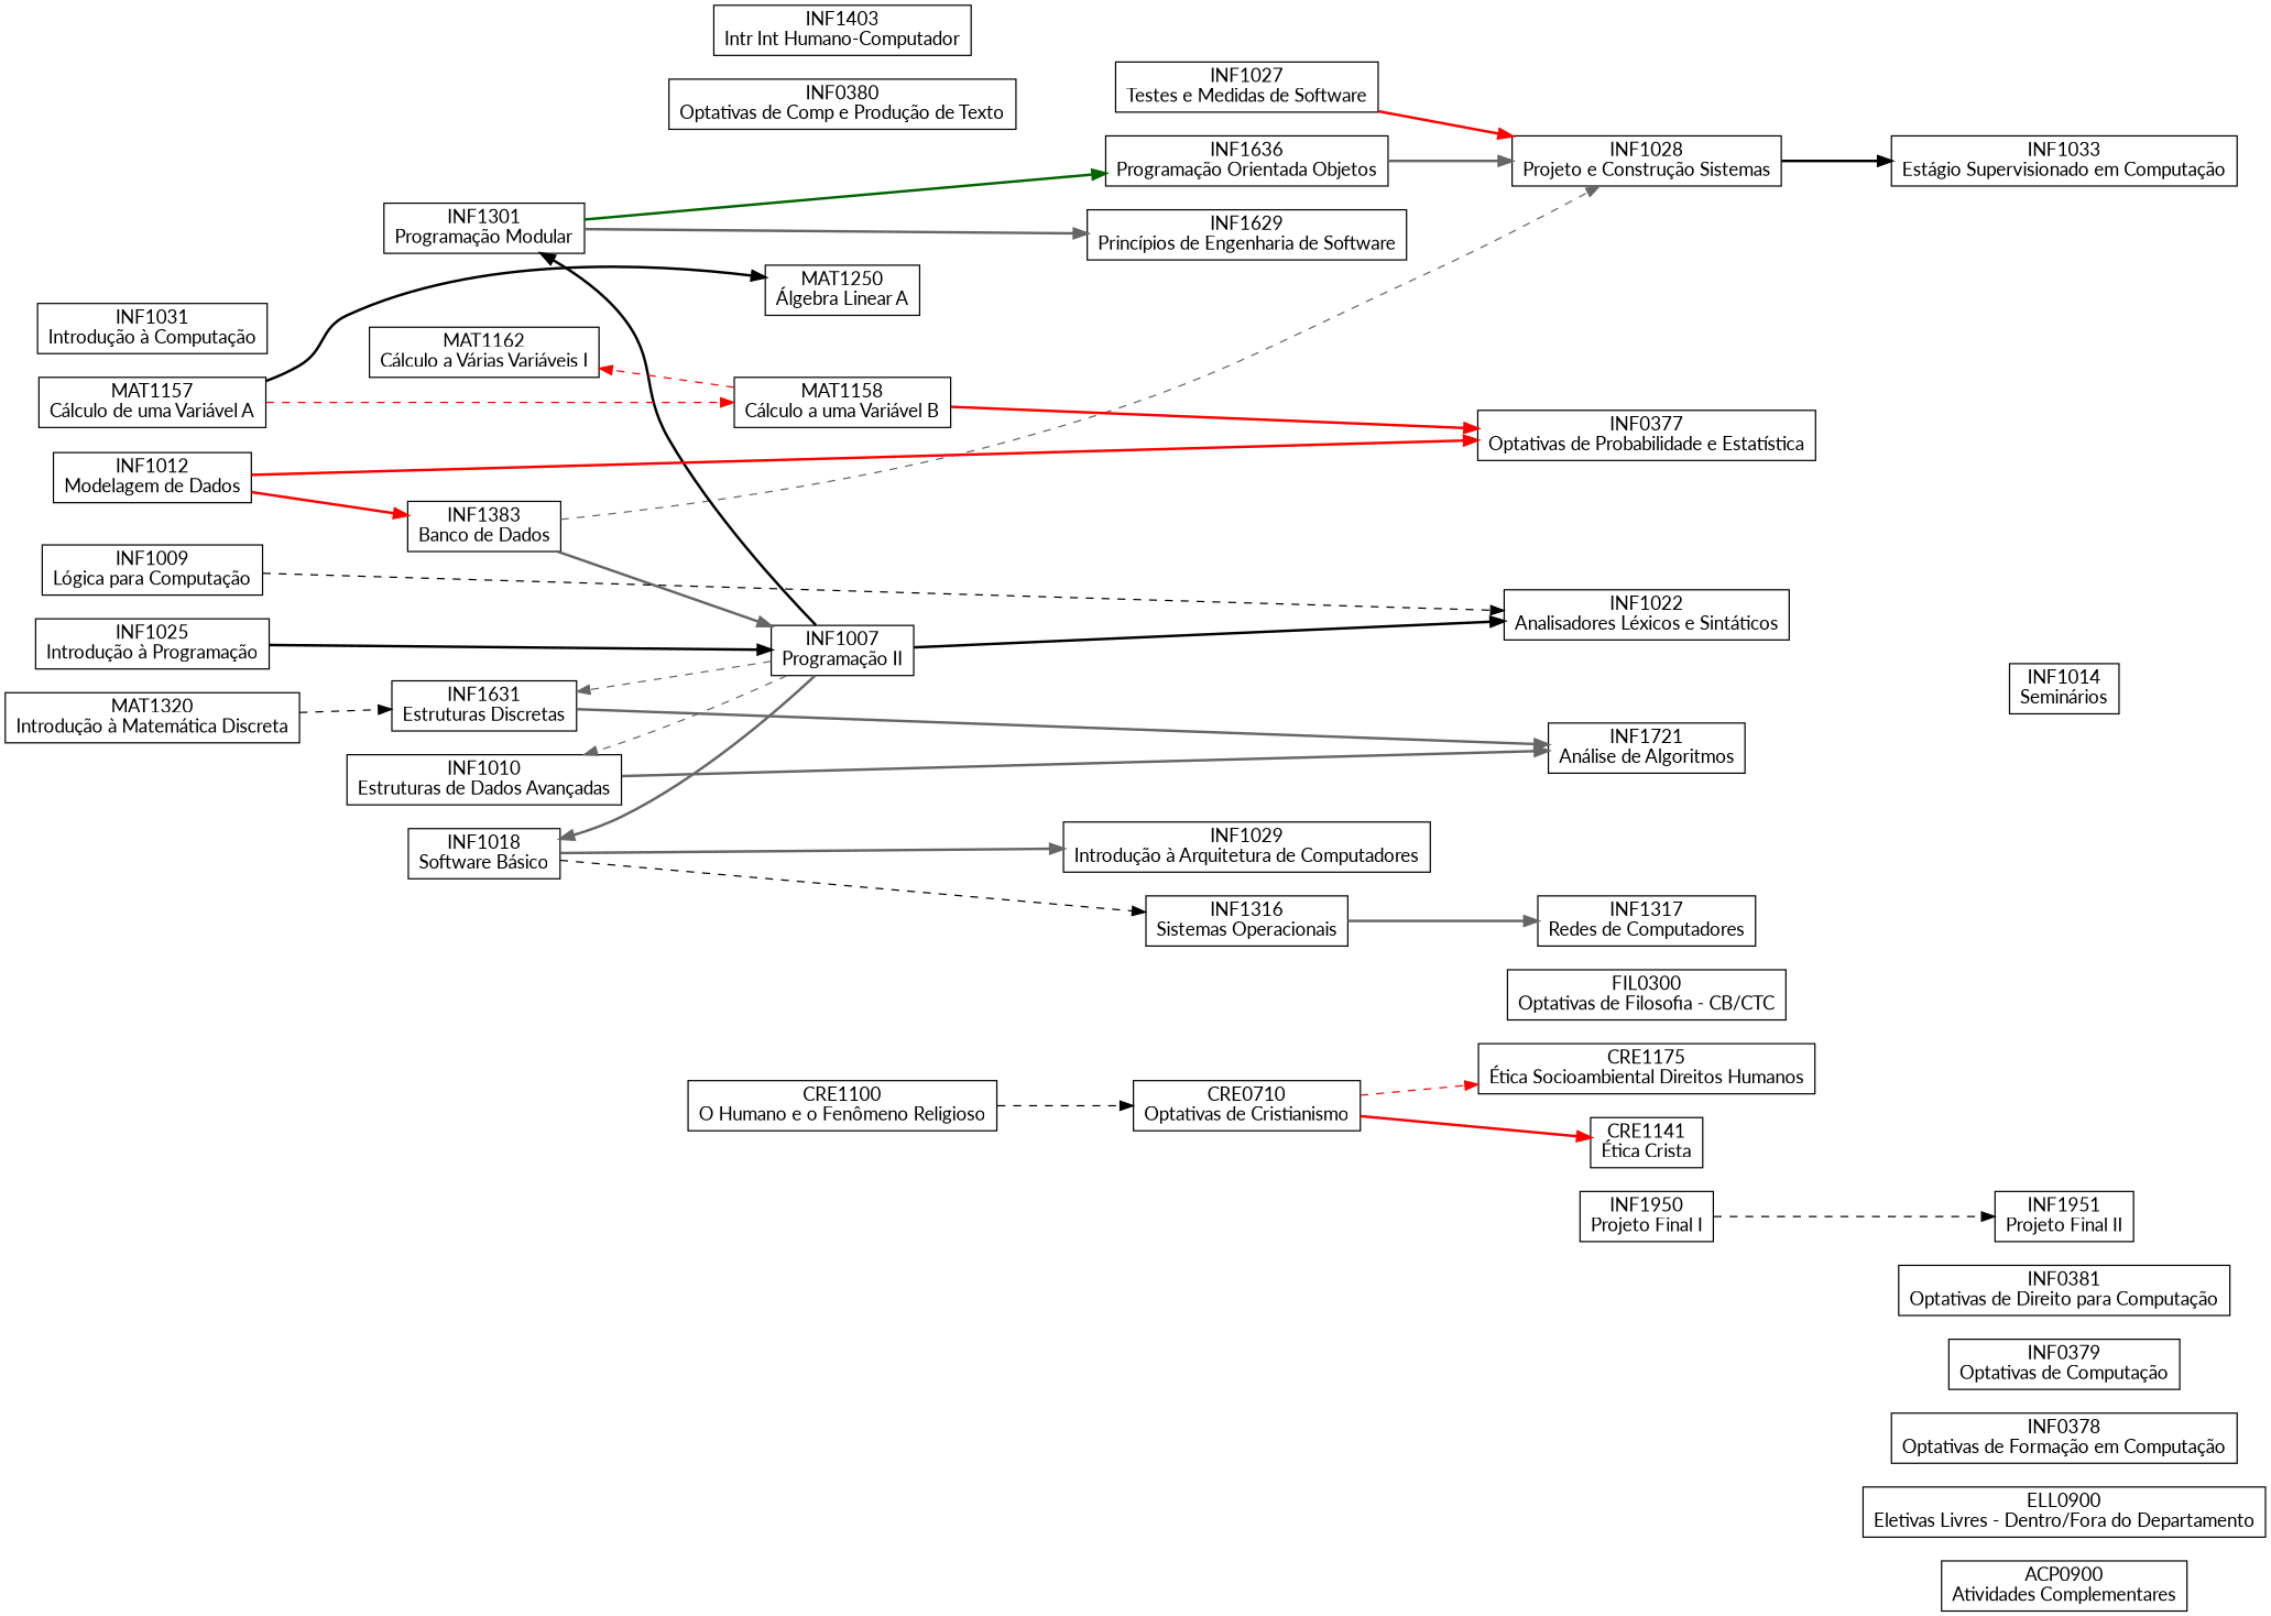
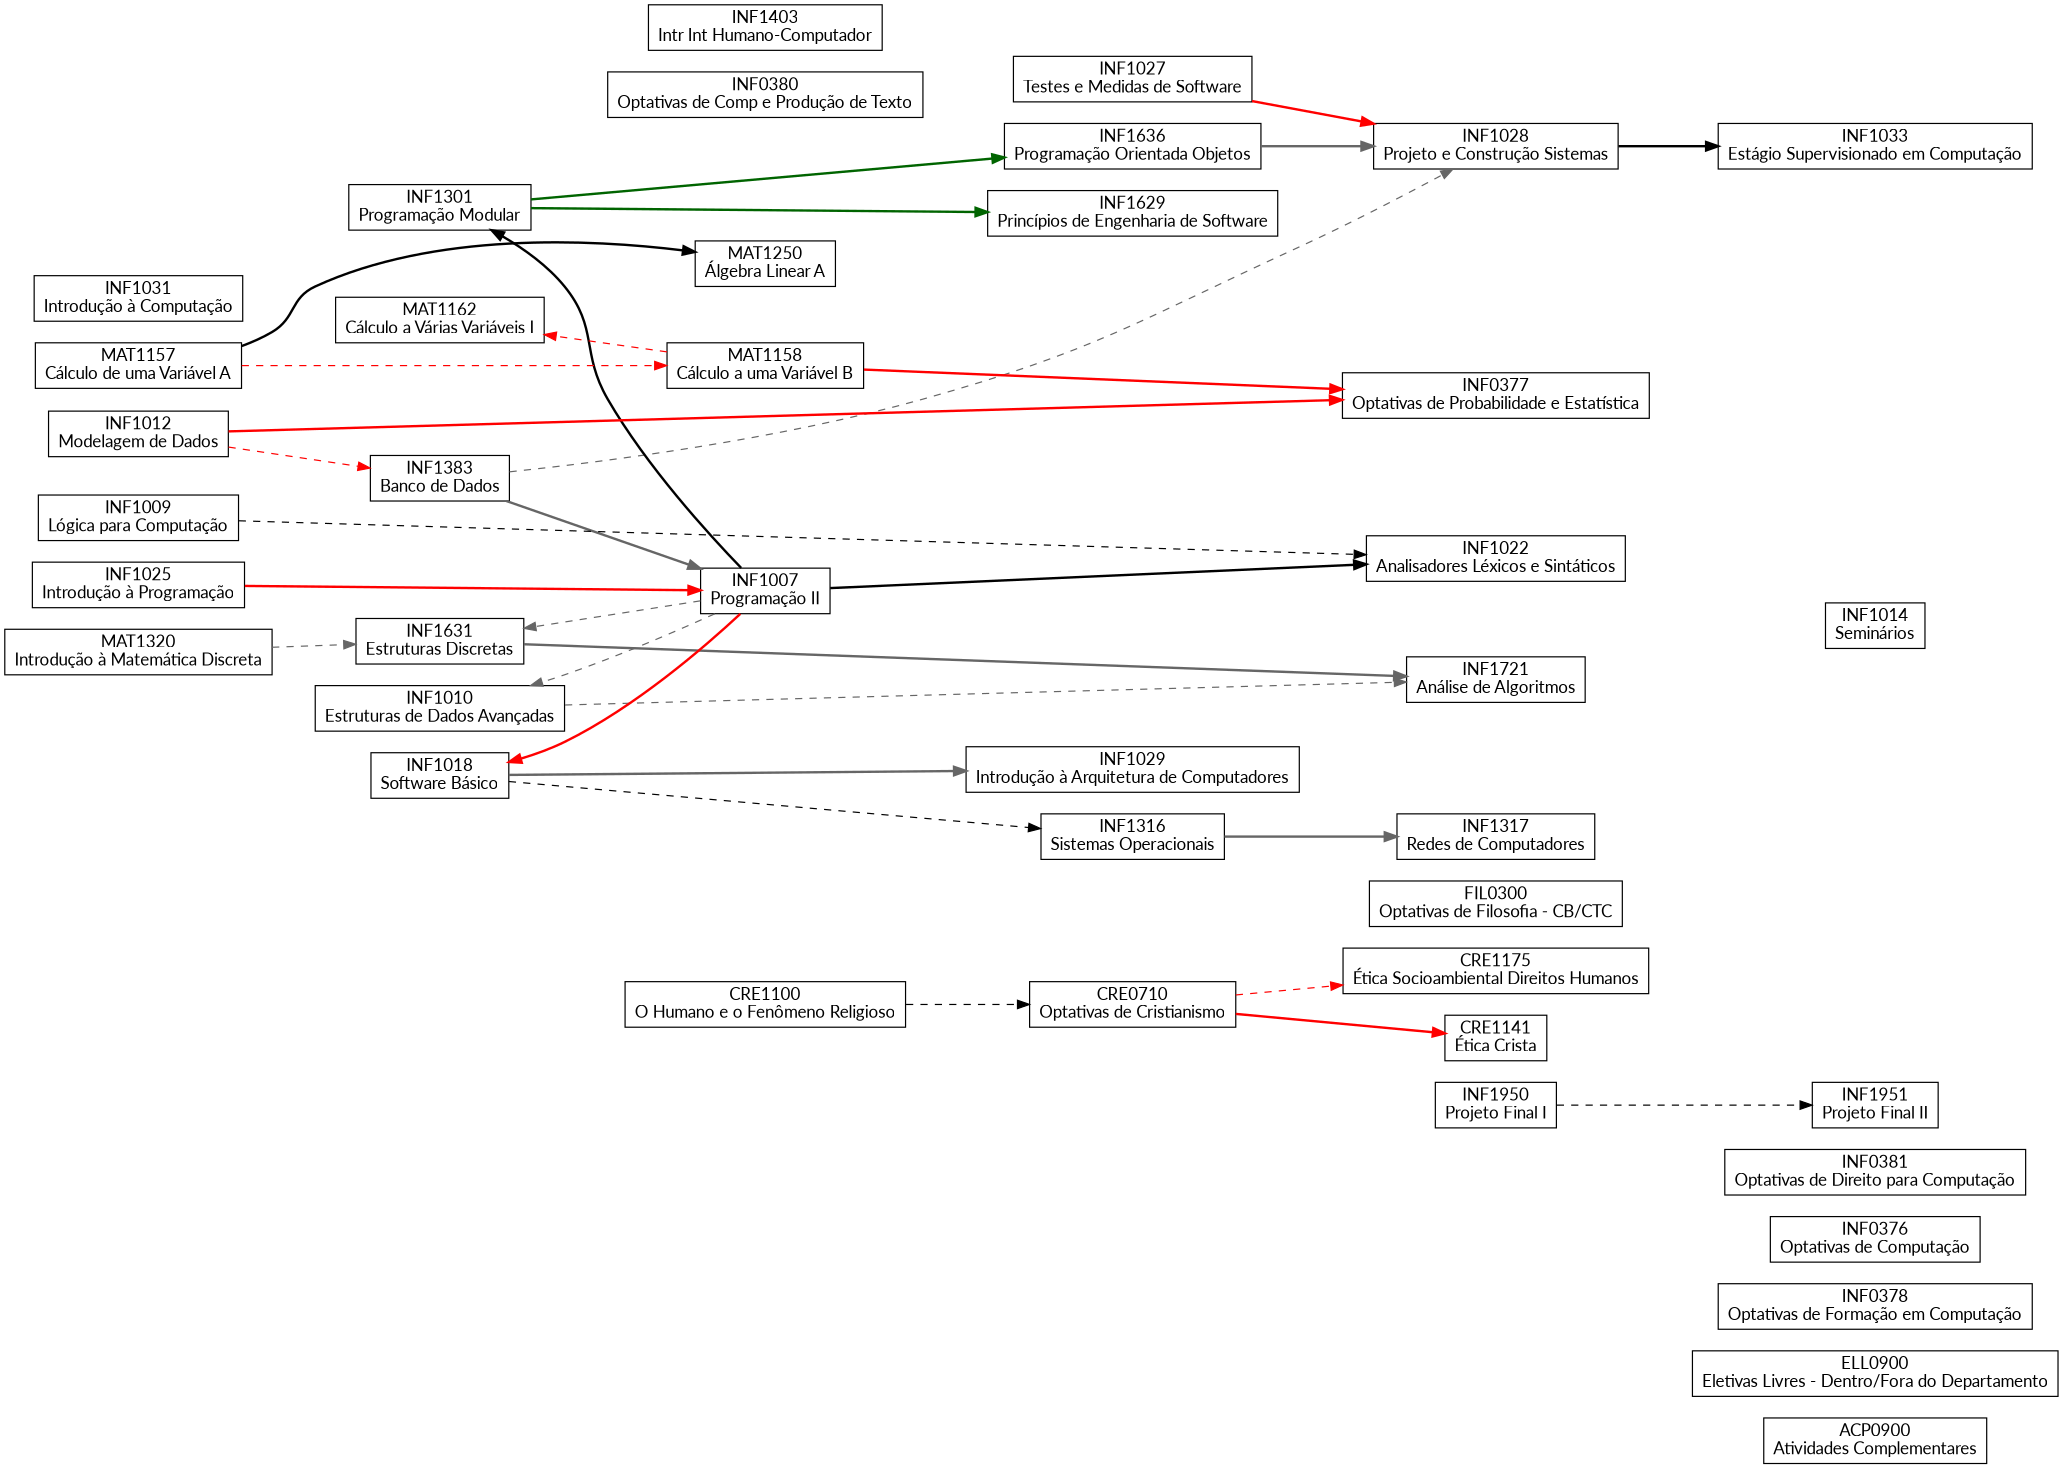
  digraph {
    fontname=Lato
    rankdir=LR
    node [fontname=Lato shape=box]
    edge [color=black fontname=Lato style=bold]
    n1 [label="ACP0900\nAtividades Complementares"]
    n2 [label="ELL0900\nEletivas Livres - Dentro/Fora do Departamento"]
    n3 [label="INF0378\nOptativas de Formação em Computação"]
-   n4 [label="INF0379\nOptativas de Computação"]
+   n4 [label="INF0376\nOptativas de Computação"]
    n5 [label="INF0381\nOptativas de Direito para Computação"]
    n6 [label="INF1951\nProjeto Final II"]
    n7 [label="CRE1175\nÉtica Socioambiental Direitos Humanos"]
    n8 [label="FIL0300\nOptativas de Filosofia - CB/CTC"]
    n9 [label="INF1950\nProjeto Final I"]
    n10 [label="INF1014\nSeminários"]
    n11 [label="INF1033\nEstágio Supervisionado em Computação"]
    n12 [label="CRE1141\nÉtica Crista"]
    n13 [label="INF0377\nOptativas de Probabilidade e Estatística"]
    n14 [label="INF1022\nAnalisadores Léxicos e Sintáticos"]
    n15 [label="INF1028\nProjeto e Construção Sistemas"]
    n16 [label="INF1317\nRedes de Computadores"]
    n17 [label="INF1721\nAnálise de Algoritmos"]
    n18 [label="CRE0710\nOptativas de Cristianismo"]
    n19 [label="INF1027\nTestes e Medidas de Software"]
    n20 [label="INF1029\nIntrodução à Arquitetura de Computadores"]
    n21 [label="INF1316\nSistemas Operacionais"]
    n22 [label="INF1629\nPrincípios de Engenharia de Software"]
    n23 [label="INF1636\nProgramação Orientada Objetos"]
    n24 [label="INF1383\nBanco de Dados"]
    n25 [label="INF1631\nEstruturas Discretas"]
    n26 [label="INF1010\nEstruturas de Dados Avançadas"]
    n27 [label="INF1301\nProgramação Modular"]
    n28 [label="INF1018\nSoftware Básico"]
    n29 [label="MAT1162\nCálculo a Várias Variáveis I"]
    n30 [label="CRE1100\nO Humano e o Fenômeno Religioso"]
    n31 [label="INF0380\nOptativas de Comp e Produção de Texto"]
    n32 [label="INF1403\nIntr Int Humano-Computador"]
    n33 [label="INF1007\nProgramação II"]
    n34 [label="MAT1158\nCálculo a uma Variável B"]
    n35 [label="MAT1250\nÁlgebra Linear A"]
    n36 [label="INF1025\nIntrodução à Programação"]
    n37 [label="INF1012\nModelagem de Dados"]
    n38 [label="INF1009\nLógica para Computação"]
    n39 [label="INF1031\nIntrodução à Computação"]
    n40 [label="MAT1157\nCálculo de uma Variável A"]
    n41 [label="MAT1320\nIntrodução à Matemática Discreta"]
    subgraph sub_1 {
      label="Sem Período"
      rank=max
      subgraph sub_2 {
        label="Sem Período"
        rank=same
        rankdir=TB
        n1
        n2
        n3
        n4
      }
    }
    subgraph sub_3 {
      label="8º Período"
      subgraph sub_4 {
        label="8º Período"
        rank=same
        rankdir=TB
        n5
        n6
      }
    }
    subgraph sub_5 {
      label="7º Período"
      subgraph sub_6 {
        label="7º Período"
        rank=same
        rankdir=TB
        n7
        n8
        n9
      }
    }
    subgraph sub_7 {
      label="6º Período"
      subgraph sub_8 {
        label="6º Período"
        rank=same
        rankdir=TB
        n10
        n11
      }
    }
    subgraph sub_9 {
      label="5º Período"
      subgraph sub_10 {
        label="5º Período"
        rank=same
        rankdir=TB
        n12
        n13
        n14
        n15
        n16
        n17
      }
    }
    subgraph sub_11 {
      label="4º Período"
      subgraph sub_12 {
        label="4º Período"
        rank=same
        rankdir=TB
        n18
        n19
        n20
        n21
        n22
        n23
      }
    }
    subgraph sub_13 {
      label="3º Período"
      subgraph sub_14 {
        label="3º Período"
        rank=same
        rankdir=TB
        n24
        n25
        n26
        n27
        n28
        n29
      }
    }
    subgraph sub_15 {
      label="2º Período"
      subgraph sub_16 {
        label="2º Período"
        rank=same
        rankdir=TB
        n30
        n31
        n32
        n33
        n34
        n35
      }
    }
    subgraph sub_17 {
      label="1º Período"
      subgraph sub_18 {
        label="1º Período"
        rank=same
        rankdir=TB
        n36
        n37
        n38
        n39
        n40
        n41
      }
    }
    n9 -> n6 [style=dashed]
    n15 -> n11
    n18 -> n7 [color=red style=dashed]
    n18 -> n12 [color=red]
    n19 -> n15 [color=red]
    n21 -> n16 [color=gray40]
    n23 -> n15 [color=gray40]
    n24 -> n15 [color=gray40 style=dashed]
    n24 -> n33 [color=gray40]
    n25 -> n17 [color=gray40]
-   n26 -> n17 [color=gray40]
-   n27 -> n22 [color=gray40]
+   n26 -> n17 [color=gray40 style=dashed]
+   n27 -> n22 [color=darkgreen]
    n27 -> n23 [color=darkgreen]
    n28 -> n20 [color=gray40]
    n28 -> n21 [style=dashed]
    n30 -> n18 [style=dashed]
    n33 -> n14
    n33 -> n25 [color=gray40 style=dashed]
    n33 -> n26 [color=gray40 style=dashed]
    n33 -> n27
-   n33 -> n28 [color=gray40]
+   n33 -> n28 [color=red]
    n34 -> n13 [color=red]
    n34 -> n29 [color=red style=dashed]
-   n36 -> n33
+   n36 -> n33 [color=red]
    n37 -> n13 [color=red]
-   n37 -> n24 [color=red]
+   n37 -> n24 [color=red style=dashed]
    n38 -> n14 [style=dashed]
    n40 -> n34 [color=red style=dashed]
    n40 -> n35
-   n41 -> n25 [style=dashed]
+   n41 -> n25 [color=gray40 style=dashed]
  }
